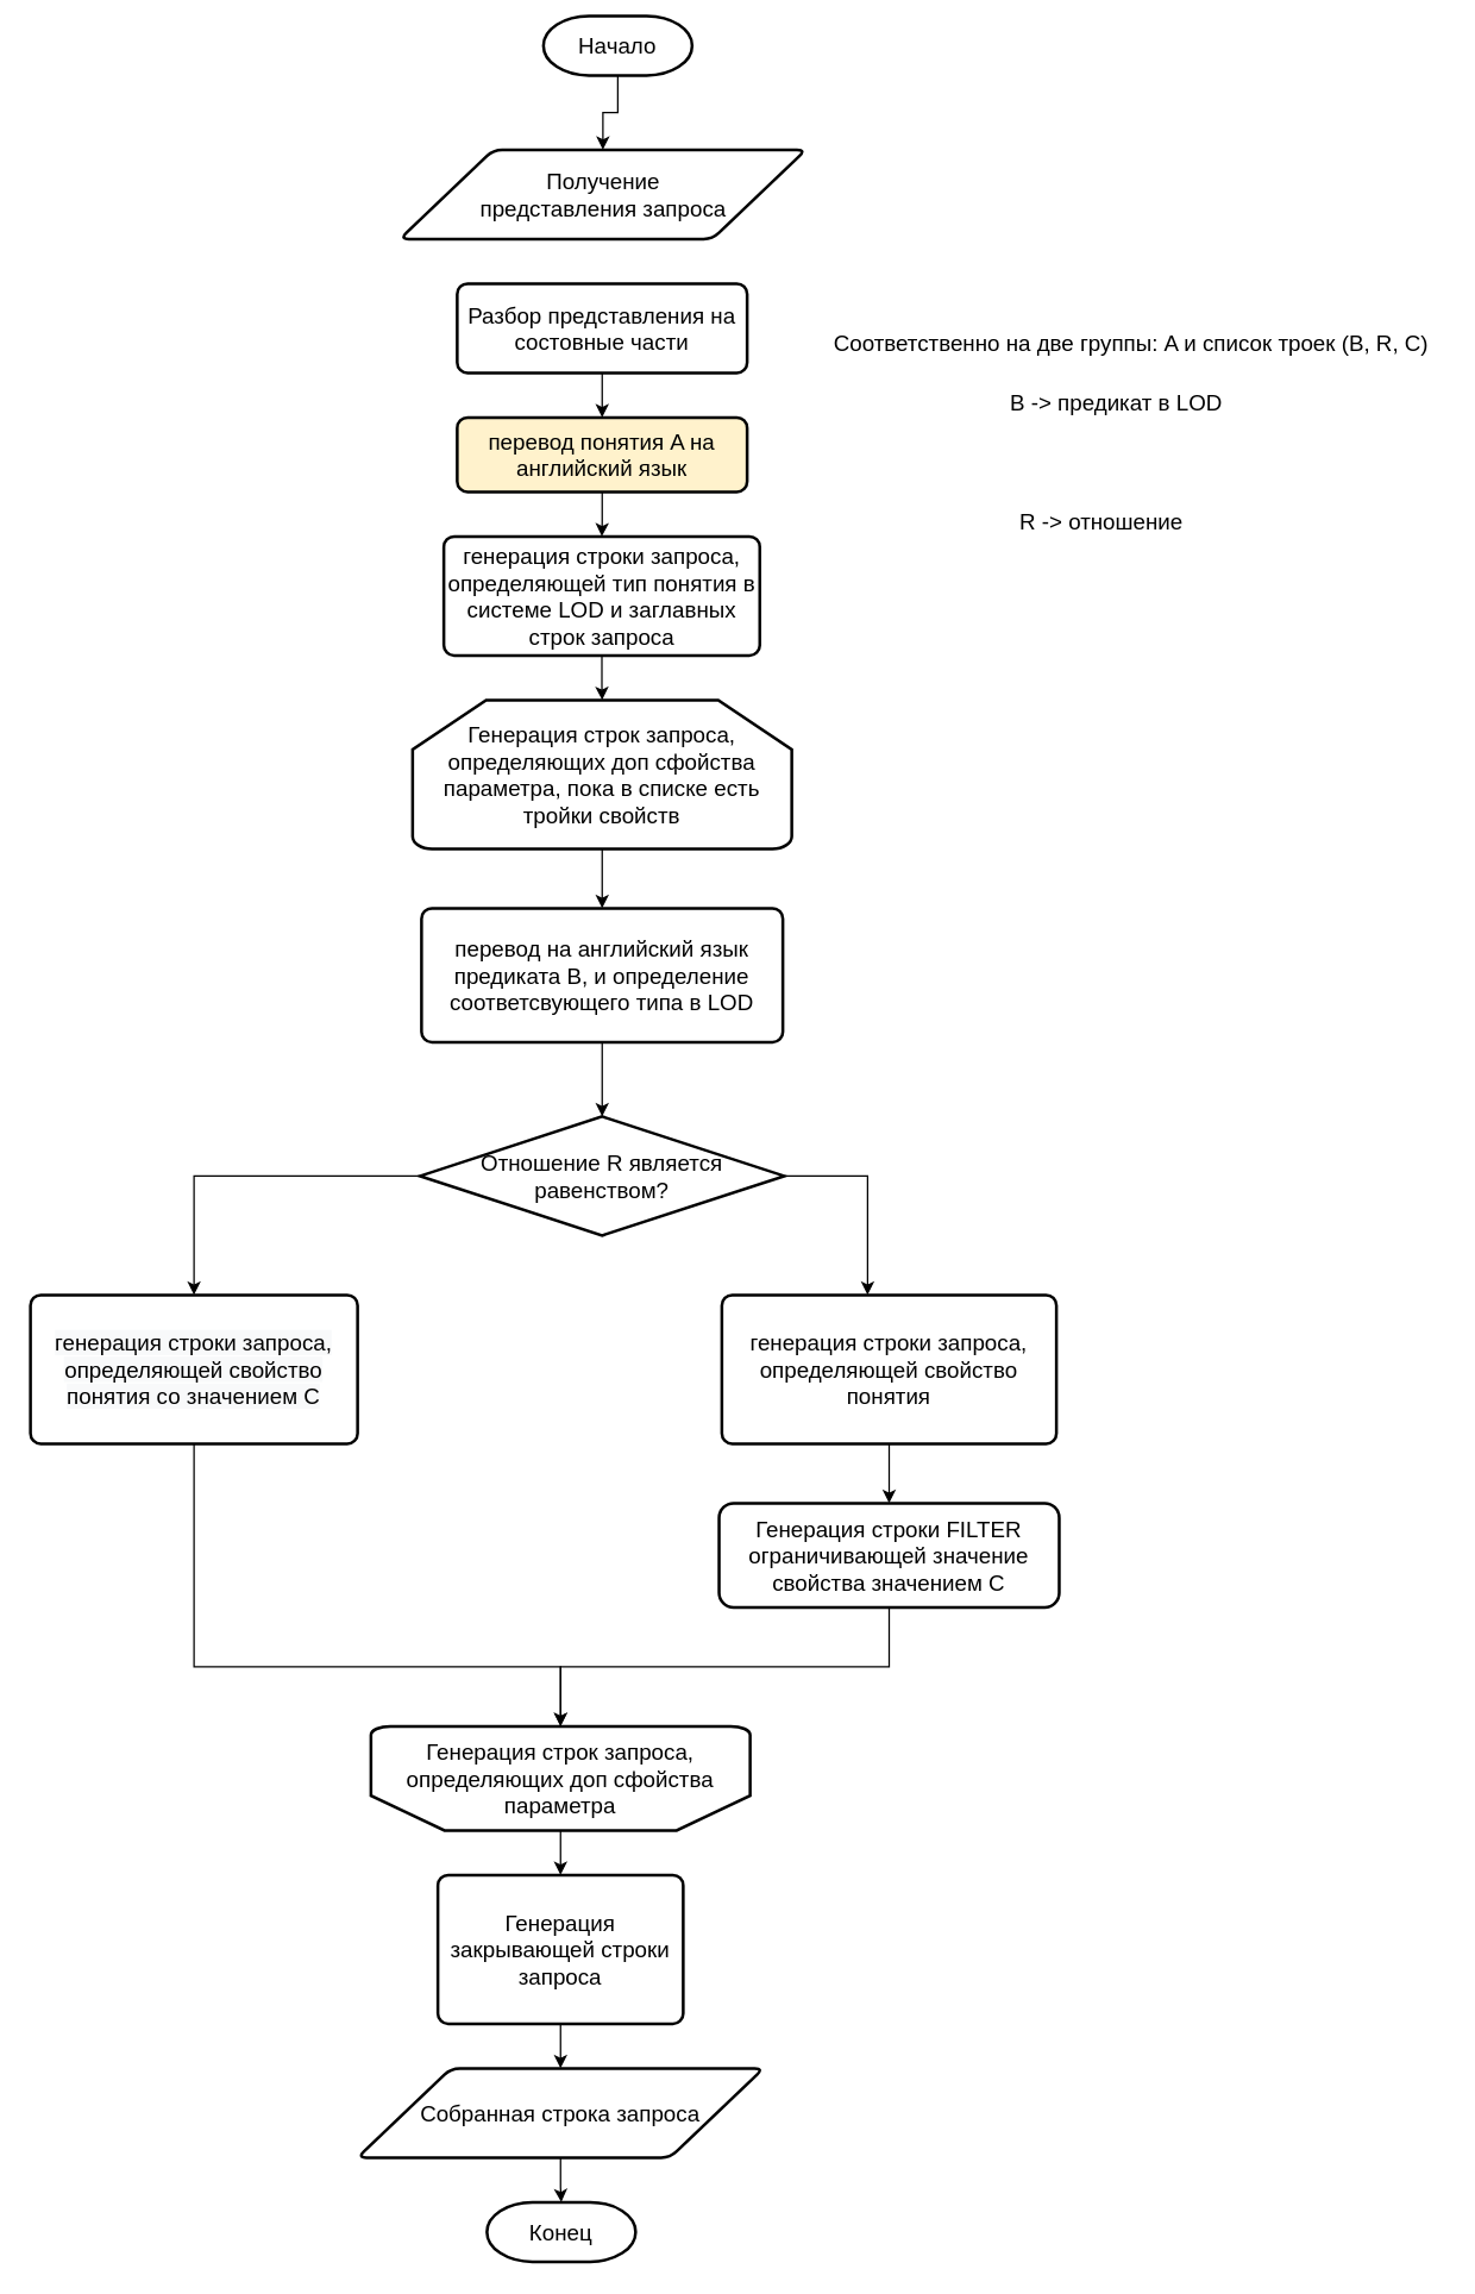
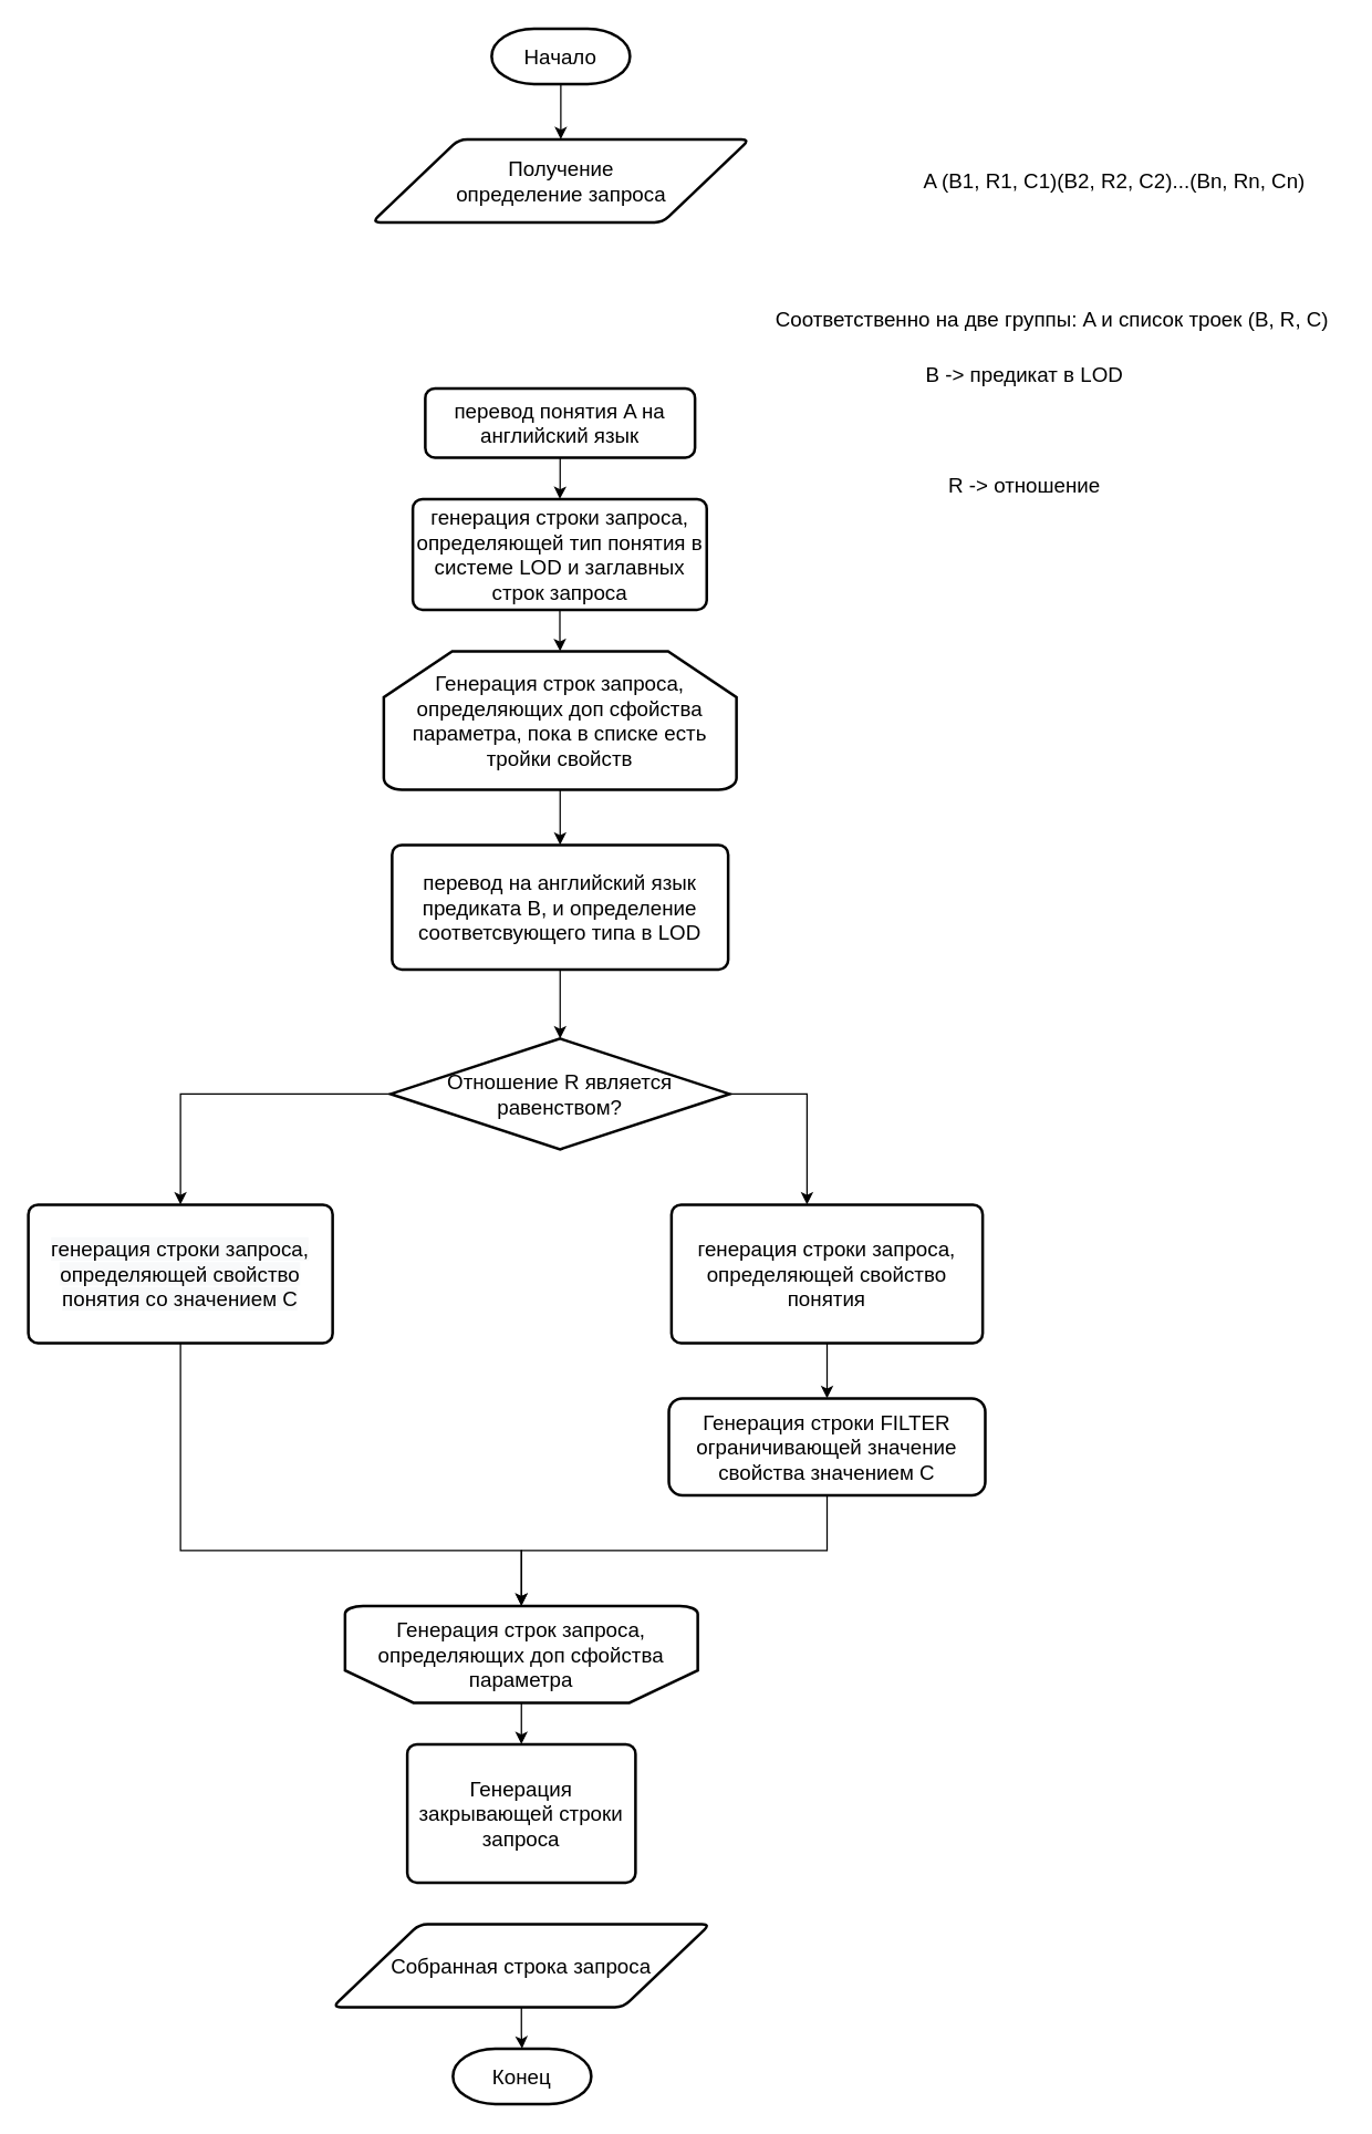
  <mxCell id="0" />
  <mxCell id="1" parent="0" />
  <mxCell id="2" style="edgeStyle=orthogonalEdgeStyle;rounded=0;orthogonalLoop=1;jettySize=auto;html=1;fontSize=15;" parent="1" source="3" target="4" edge="1"><mxGeometry relative="1" as="geometry" /></mxCell>
- <mxCell id="3" value="Начало" style="strokeWidth=2;html=1;shape=mxgraph.flowchart.terminator;whiteSpace=wrap;fontSize=15;" parent="1" vertex="1"><mxGeometry x="365" y="10" width="100" height="40" as="geometry" /></mxCell>
- <mxCell id="4" value="Получение &lt;br&gt;представления запроса" style="shape=parallelogram;html=1;strokeWidth=2;perimeter=parallelogramPerimeter;whiteSpace=wrap;rounded=1;arcSize=12;size=0.23;fontSize=15;" parent="1" vertex="1"><mxGeometry x="268.5" y="100" width="273" height="60" as="geometry" /></mxCell>
- <mxCell id="6" style="edgeStyle=orthogonalEdgeStyle;rounded=0;orthogonalLoop=1;jettySize=auto;html=1;fontSize=15;" parent="1" source="7" target="10" edge="1"><mxGeometry relative="1" as="geometry" /></mxCell>
- <mxCell id="7" value="Разбор представления на состовные части" style="rounded=1;whiteSpace=wrap;html=1;absoluteArcSize=1;arcSize=14;strokeWidth=2;fontSize=15;" parent="1" vertex="1"><mxGeometry x="307" y="190" width="195" height="60" as="geometry" /></mxCell>
+ <mxCell id="3" value="Начало" style="strokeWidth=2;html=1;shape=mxgraph.flowchart.terminator;whiteSpace=wrap;fontSize=15;" parent="1" vertex="1"><mxGeometry x="355" y="20" width="100" height="40" as="geometry" /></mxCell>
+ <mxCell id="4" value="Получение &lt;br&gt;определение запроса" style="shape=parallelogram;html=1;strokeWidth=2;perimeter=parallelogramPerimeter;whiteSpace=wrap;rounded=1;arcSize=12;size=0.23;fontSize=15;" parent="1" vertex="1"><mxGeometry x="268.5" y="100" width="273" height="60" as="geometry" /></mxCell>
+ <mxCell id="5" value="&lt;font style=&quot;font-size: 15px;&quot;&gt;A (B1, R1, C1)&lt;/font&gt;&lt;span style=&quot;font-size: 15px;&quot;&gt;(B2, R2, C2)...&lt;/span&gt;&lt;span style=&quot;font-size: 15px;&quot;&gt;(Bn, Rn, Cn)&lt;/span&gt;" style="text;html=1;align=center;verticalAlign=middle;resizable=0;points=[];autosize=1;strokeColor=none;fillColor=none;fontSize=15;" parent="1" vertex="1"><mxGeometry x="660" y="120" width="290" height="20" as="geometry" /></mxCell>
  <mxCell id="8" value="Соответственно на две группы: A и список троек (B, R, C)" style="text;html=1;align=center;verticalAlign=middle;resizable=0;points=[];autosize=1;strokeColor=none;fillColor=none;fontSize=15;" parent="1" vertex="1"><mxGeometry x="550" y="220" width="420" height="20" as="geometry" /></mxCell>
  <mxCell id="9" value="" style="edgeStyle=orthogonalEdgeStyle;rounded=0;orthogonalLoop=1;jettySize=auto;html=1;fontSize=15;" parent="1" source="10" target="12" edge="1"><mxGeometry relative="1" as="geometry" /></mxCell>
- <mxCell id="10" value="перевод понятия A на английский язык" style="rounded=1;whiteSpace=wrap;html=1;absoluteArcSize=1;arcSize=14;strokeWidth=2;fontSize=15;fillColor=#fff2cc;" parent="1" vertex="1"><mxGeometry x="307" y="280" width="195" height="50" as="geometry" /></mxCell>
+ <mxCell id="10" value="перевод понятия A на английский язык" style="rounded=1;whiteSpace=wrap;html=1;absoluteArcSize=1;arcSize=14;strokeWidth=2;fontSize=15;" parent="1" vertex="1"><mxGeometry x="307" y="280" width="195" height="50" as="geometry" /></mxCell>
  <mxCell id="11" style="edgeStyle=orthogonalEdgeStyle;rounded=0;orthogonalLoop=1;jettySize=auto;html=1;fontSize=15;" parent="1" source="12" target="14" edge="1"><mxGeometry relative="1" as="geometry" /></mxCell>
  <mxCell id="12" value="генерация строки запроса, определяющей тип понятия в системе LOD и заглавных строк запроса" style="rounded=1;whiteSpace=wrap;html=1;absoluteArcSize=1;arcSize=14;strokeWidth=2;fontSize=15;" parent="1" vertex="1"><mxGeometry x="298" y="360" width="212.5" height="80" as="geometry" /></mxCell>
  <mxCell id="13" style="edgeStyle=orthogonalEdgeStyle;rounded=0;orthogonalLoop=1;jettySize=auto;html=1;fontSize=15;" parent="1" source="14" target="18" edge="1"><mxGeometry relative="1" as="geometry" /></mxCell>
  <mxCell id="14" value="Генерация строк запроса, определяющих доп сфойства параметра, пока в списке есть тройки свойств" style="strokeWidth=2;html=1;shape=mxgraph.flowchart.loop_limit;whiteSpace=wrap;fontSize=15;" parent="1" vertex="1"><mxGeometry x="277" y="470" width="255" height="100" as="geometry" /></mxCell>
- <mxCell id="15" value="B -&amp;gt; предикат в LOD" style="text;html=1;align=center;verticalAlign=middle;resizable=0;points=[];autosize=1;strokeColor=none;fillColor=none;fontSize=15;" parent="1" vertex="1"><mxGeometry x="670" y="260" width="160" height="20" as="geometry" /></mxCell>
+ <mxCell id="15" value="B -&amp;gt; предикат в LOD" style="text;html=1;align=center;verticalAlign=middle;resizable=0;points=[];autosize=1;strokeColor=none;fillColor=none;fontSize=15;" parent="1" vertex="1"><mxGeometry x="660" y="260" width="160" height="20" as="geometry" /></mxCell>
  <mxCell id="16" value="R -&amp;gt; отношение" style="text;html=1;align=center;verticalAlign=middle;resizable=0;points=[];autosize=1;strokeColor=none;fillColor=none;fontSize=15;" parent="1" vertex="1"><mxGeometry x="675" y="340" width="130" height="20" as="geometry" /></mxCell>
  <mxCell id="17" style="edgeStyle=orthogonalEdgeStyle;rounded=0;orthogonalLoop=1;jettySize=auto;html=1;fontSize=15;" parent="1" source="18" target="21" edge="1"><mxGeometry relative="1" as="geometry" /></mxCell>
  <mxCell id="18" value="перевод на английский язык предиката B, и определение соответсвующего типа в LOD" style="rounded=1;whiteSpace=wrap;html=1;absoluteArcSize=1;arcSize=14;strokeWidth=2;fontSize=15;" parent="1" vertex="1"><mxGeometry x="283" y="610" width="243" height="90" as="geometry" /></mxCell>
  <mxCell id="19" style="edgeStyle=orthogonalEdgeStyle;rounded=0;orthogonalLoop=1;jettySize=auto;html=1;fontSize=15;" parent="1" source="21" target="25" edge="1"><mxGeometry relative="1" as="geometry" /></mxCell>
  <mxCell id="20" style="edgeStyle=orthogonalEdgeStyle;rounded=0;orthogonalLoop=1;jettySize=auto;html=1;fontSize=15;" parent="1" source="21" target="23" edge="1"><mxGeometry relative="1" as="geometry"><Array as="points"><mxPoint x="583" y="790" /></Array></mxGeometry></mxCell>
  <mxCell id="21" value="Отношение R является равенством?" style="strokeWidth=2;html=1;shape=mxgraph.flowchart.decision;whiteSpace=wrap;fontSize=15;" parent="1" vertex="1"><mxGeometry x="282" y="750" width="245" height="80" as="geometry" /></mxCell>
  <mxCell id="22" value="" style="edgeStyle=orthogonalEdgeStyle;rounded=0;orthogonalLoop=1;jettySize=auto;html=1;fontSize=15;" parent="1" source="23" target="27" edge="1"><mxGeometry relative="1" as="geometry" /></mxCell>
  <mxCell id="23" value="генерация строки запроса, определяющей свойство понятия" style="rounded=1;whiteSpace=wrap;html=1;absoluteArcSize=1;arcSize=14;strokeWidth=2;fontSize=15;" parent="1" vertex="1"><mxGeometry x="485" y="870" width="225" height="100" as="geometry" /></mxCell>
  <mxCell id="24" style="edgeStyle=orthogonalEdgeStyle;rounded=0;orthogonalLoop=1;jettySize=auto;html=1;fontSize=15;entryX=0.5;entryY=1;entryDx=0;entryDy=0;entryPerimeter=0;" parent="1" source="25" target="29" edge="1"><mxGeometry relative="1" as="geometry"><Array as="points"><mxPoint x="130" y="1120" /><mxPoint x="377" y="1120" /></Array></mxGeometry></mxCell>
  <mxCell id="25" value="&lt;span style=&quot;color: rgb(0 , 0 , 0) ; font-family: &amp;#34;helvetica&amp;#34; ; font-size: 15px ; font-style: normal ; font-weight: 400 ; letter-spacing: normal ; text-align: center ; text-indent: 0px ; text-transform: none ; word-spacing: 0px ; background-color: rgb(248 , 249 , 250) ; display: inline ; float: none&quot;&gt;генерация строки запроса, определяющей свойство понятия со значением C&lt;/span&gt;" style="rounded=1;whiteSpace=wrap;html=1;absoluteArcSize=1;arcSize=14;strokeWidth=2;fontSize=15;" parent="1" vertex="1"><mxGeometry x="20" y="870" width="220" height="100" as="geometry" /></mxCell>
  <mxCell id="26" style="edgeStyle=orthogonalEdgeStyle;rounded=0;orthogonalLoop=1;jettySize=auto;html=1;fontSize=15;" parent="1" source="27" target="29" edge="1"><mxGeometry relative="1" as="geometry" /></mxCell>
  <mxCell id="27" value="Генерация строки FILTER ограничивающей значение свойства значением C" style="whiteSpace=wrap;html=1;fontSize=15;rounded=1;arcSize=14;strokeWidth=2;" parent="1" vertex="1"><mxGeometry x="483.13" y="1010" width="228.75" height="70" as="geometry" /></mxCell>
  <mxCell id="28" style="edgeStyle=orthogonalEdgeStyle;rounded=0;orthogonalLoop=1;jettySize=auto;html=1;fontSize=15;" parent="1" source="29" target="31" edge="1"><mxGeometry relative="1" as="geometry" /></mxCell>
  <mxCell id="29" value="Генерация строк запроса, определяющих доп сфойства параметра" style="strokeWidth=2;html=1;shape=mxgraph.flowchart.loop_limit;whiteSpace=wrap;fontSize=15;direction=west;" parent="1" vertex="1"><mxGeometry x="249" y="1160" width="255" height="70" as="geometry" /></mxCell>
- <mxCell id="30" style="edgeStyle=orthogonalEdgeStyle;rounded=0;orthogonalLoop=1;jettySize=auto;html=1;fontSize=15;" parent="1" source="31" target="33" edge="1"><mxGeometry relative="1" as="geometry" /></mxCell>
  <mxCell id="31" value="Генерация закрывающей строки запроса" style="rounded=1;whiteSpace=wrap;html=1;absoluteArcSize=1;arcSize=14;strokeWidth=2;fontSize=15;" parent="1" vertex="1"><mxGeometry x="294" y="1260" width="165" height="100" as="geometry" /></mxCell>
  <mxCell id="32" style="edgeStyle=orthogonalEdgeStyle;rounded=0;orthogonalLoop=1;jettySize=auto;html=1;fontSize=15;" parent="1" source="33" target="34" edge="1"><mxGeometry relative="1" as="geometry" /></mxCell>
  <mxCell id="33" value="Собранная строка запроса" style="shape=parallelogram;html=1;strokeWidth=2;perimeter=parallelogramPerimeter;whiteSpace=wrap;rounded=1;arcSize=12;size=0.23;fontSize=15;" parent="1" vertex="1"><mxGeometry x="240" y="1390" width="273" height="60" as="geometry" /></mxCell>
  <mxCell id="34" value="Конец" style="strokeWidth=2;html=1;shape=mxgraph.flowchart.terminator;whiteSpace=wrap;fontSize=15;" parent="1" vertex="1"><mxGeometry x="327" y="1480" width="100" height="40" as="geometry" /></mxCell>
